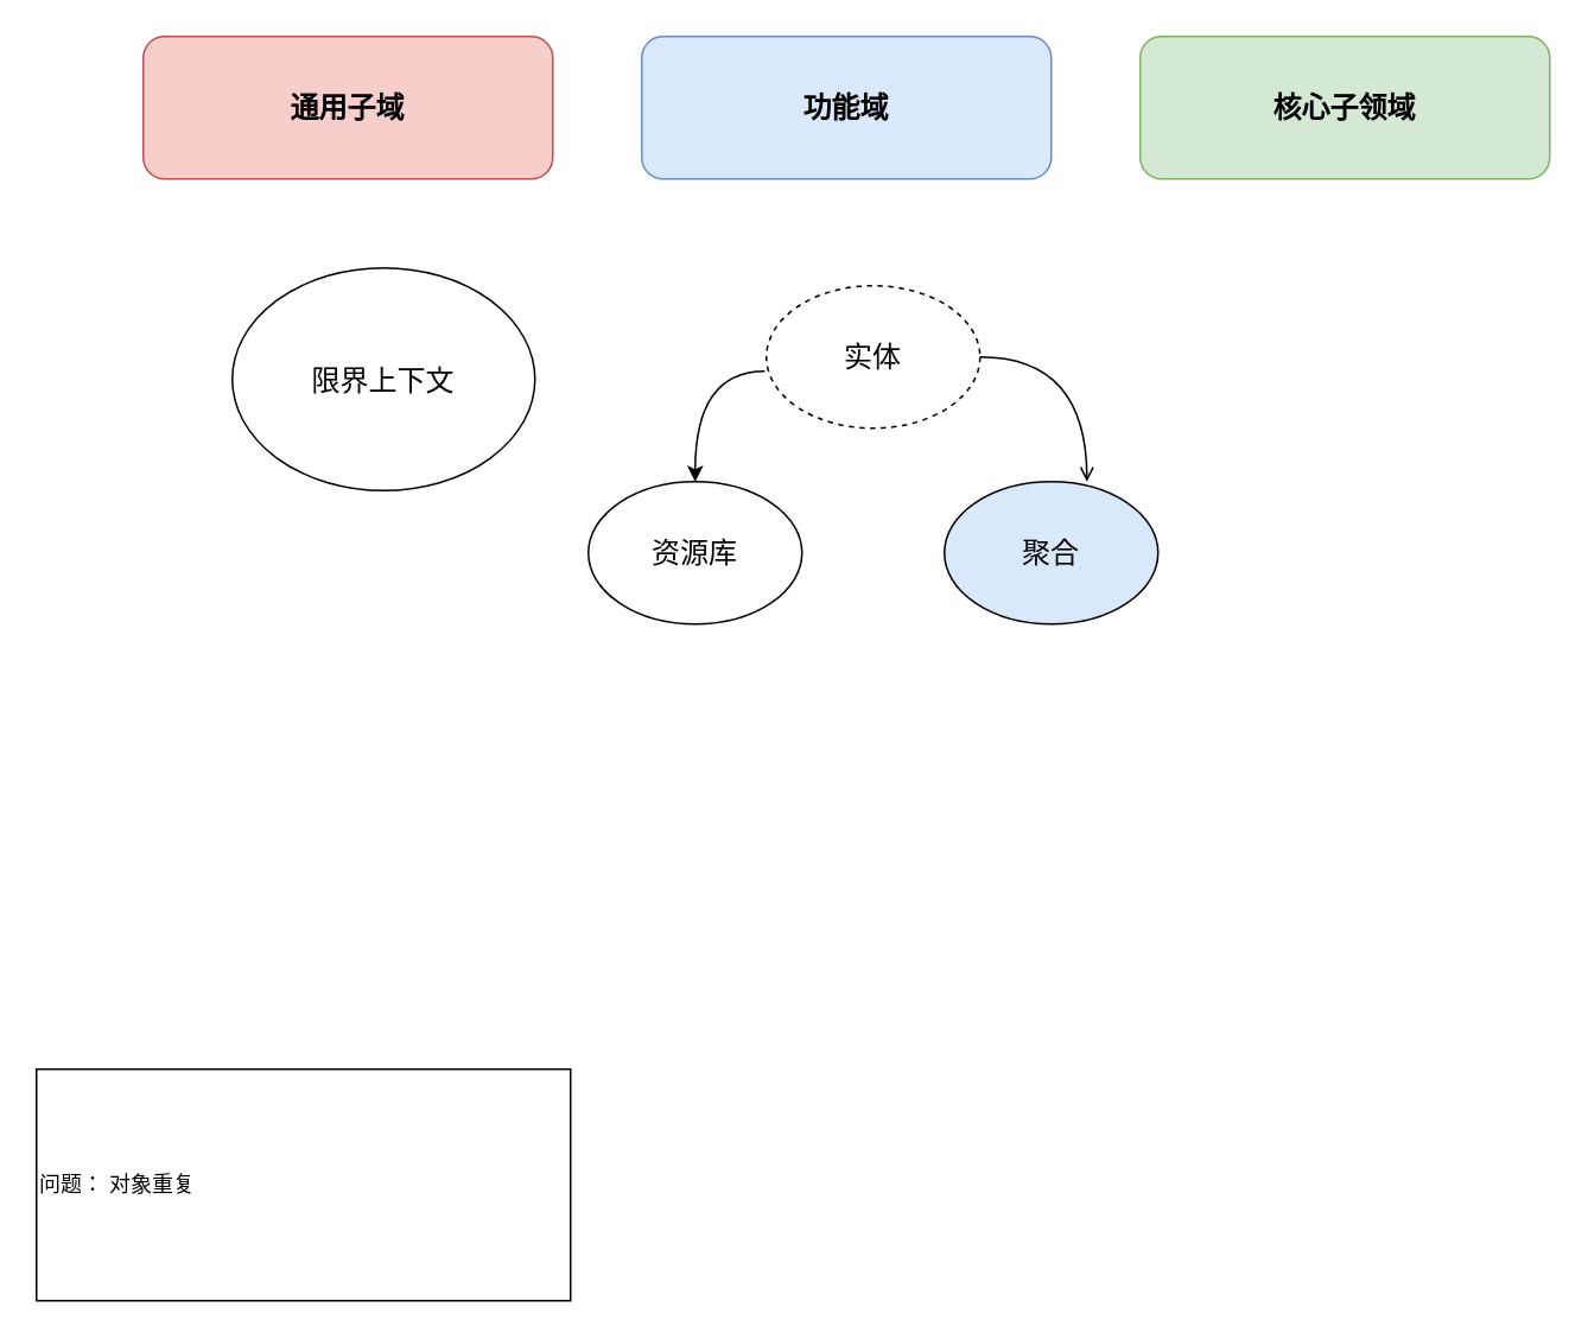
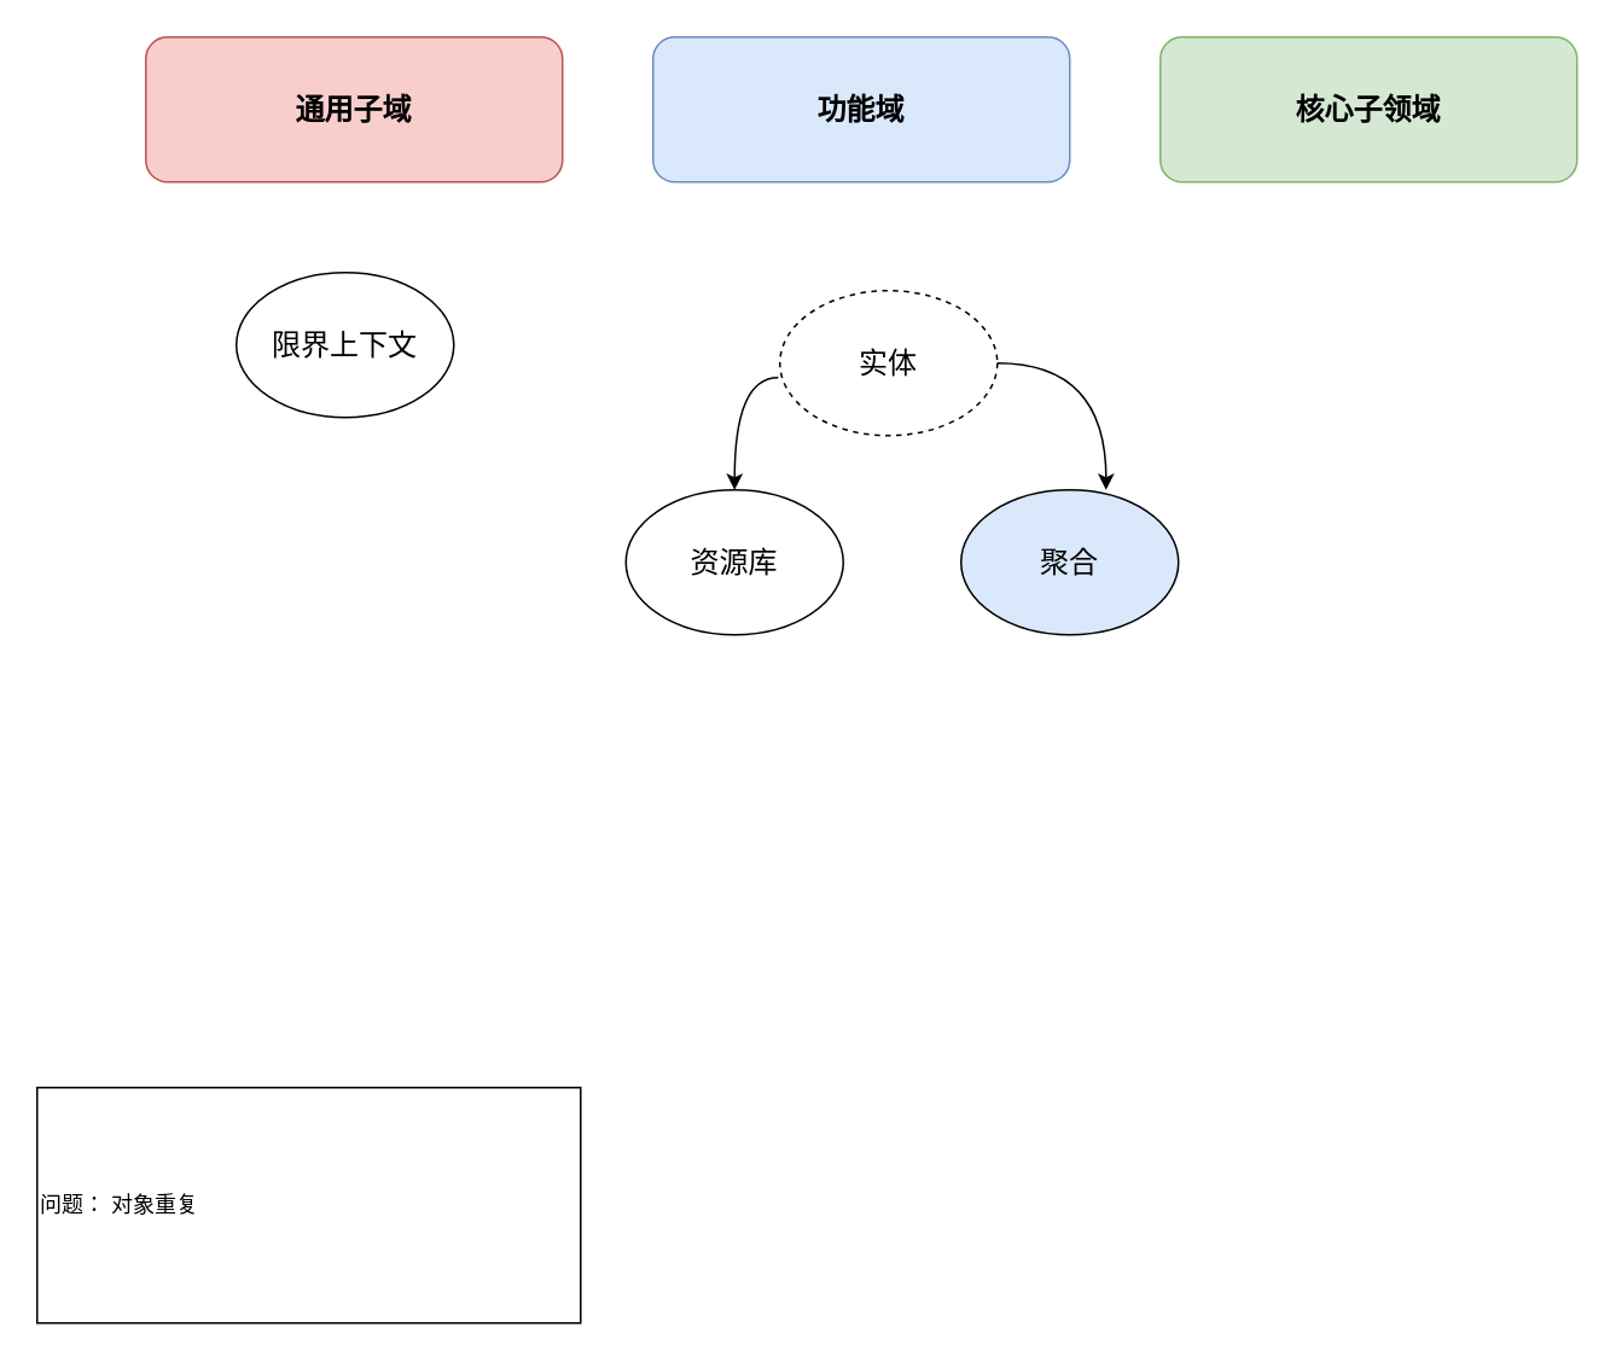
  <mxCell id="0" />
  <mxCell id="1" parent="0" />
  <mxCell id="2" value="&lt;font style=&quot;font-size: 16px;&quot;&gt;&lt;b&gt;通用子域&lt;/b&gt;&lt;/font&gt;" style="rounded=1;whiteSpace=wrap;html=1;fillColor=#f8cecc;strokeColor=#b85450;" parent="1" vertex="1"><mxGeometry x="80" y="20" width="230" height="80" as="geometry" /></mxCell>
  <mxCell id="3" value="&lt;font style=&quot;font-size: 16px;&quot;&gt;&lt;b&gt;功能域&lt;/b&gt;&lt;/font&gt;" style="rounded=1;whiteSpace=wrap;html=1;fillColor=#dae8fc;strokeColor=#6c8ebf;" parent="1" vertex="1"><mxGeometry x="360" y="20" width="230" height="80" as="geometry" /></mxCell>
  <mxCell id="4" value="&lt;font style=&quot;font-size: 16px;&quot;&gt;&lt;b&gt;核心子领域&lt;/b&gt;&lt;/font&gt;" style="rounded=1;whiteSpace=wrap;html=1;fillColor=#d5e8d4;strokeColor=#82b366;" parent="1" vertex="1"><mxGeometry x="640" y="20" width="230" height="80" as="geometry" /></mxCell>
- <mxCell id="5" value="&lt;font style=&quot;font-size: 16px;&quot;&gt;限界上下文&lt;/font&gt;" style="ellipse;whiteSpace=wrap;html=1;" parent="1" vertex="1"><mxGeometry x="130" y="150" width="170" height="125" as="geometry" /></mxCell>
+ <mxCell id="5" value="&lt;font style=&quot;font-size: 16px;&quot;&gt;限界上下文&lt;/font&gt;" style="ellipse;whiteSpace=wrap;html=1;" parent="1" vertex="1"><mxGeometry x="130" y="150" width="120" height="80" as="geometry" /></mxCell>
  <mxCell id="6" style="edgeStyle=orthogonalEdgeStyle;orthogonalLoop=1;jettySize=auto;html=1;curved=1;exitX=-0.008;exitY=0.6;exitDx=0;exitDy=0;exitPerimeter=0;" parent="1" source="8" target="9" edge="1"><mxGeometry relative="1" as="geometry" /></mxCell>
- <mxCell id="7" style="edgeStyle=orthogonalEdgeStyle;orthogonalLoop=1;jettySize=auto;html=1;entryX=0.667;entryY=0;entryDx=0;entryDy=0;entryPerimeter=0;curved=1;exitX=1;exitY=0.5;exitDx=0;exitDy=0;endArrow=open;" parent="1" source="8" target="10" edge="1"><mxGeometry relative="1" as="geometry" /></mxCell>
+ <mxCell id="7" style="edgeStyle=orthogonalEdgeStyle;orthogonalLoop=1;jettySize=auto;html=1;entryX=0.667;entryY=0;entryDx=0;entryDy=0;entryPerimeter=0;curved=1;exitX=1;exitY=0.5;exitDx=0;exitDy=0;" parent="1" source="8" target="10" edge="1"><mxGeometry relative="1" as="geometry" /></mxCell>
  <mxCell id="8" value="&lt;font style=&quot;font-size: 16px;&quot;&gt;实体&lt;/font&gt;" style="ellipse;whiteSpace=wrap;html=1;dashed=1;" parent="1" vertex="1"><mxGeometry x="430" y="160" width="120" height="80" as="geometry" /></mxCell>
- <mxCell id="9" value="&lt;span style=&quot;font-size: 16px;&quot;&gt;资源库&lt;/span&gt;" style="ellipse;whiteSpace=wrap;html=1;" parent="1" vertex="1"><mxGeometry x="330" y="270" width="120" height="80" as="geometry" /></mxCell>
+ <mxCell id="9" value="&lt;span style=&quot;font-size: 16px;&quot;&gt;资源库&lt;/span&gt;" style="ellipse;whiteSpace=wrap;html=1;" parent="1" vertex="1"><mxGeometry x="345" y="270" width="120" height="80" as="geometry" /></mxCell>
  <mxCell id="10" value="&lt;span style=&quot;font-size: 16px;&quot;&gt;聚合&lt;/span&gt;" style="ellipse;whiteSpace=wrap;html=1;fillColor=#dae8fc;" parent="1" vertex="1"><mxGeometry x="530" y="270" width="120" height="80" as="geometry" /></mxCell>
  <mxCell id="11" value="&lt;div style=&quot;&quot;&gt;&lt;span style=&quot;background-color: initial;&quot;&gt;问题： 对象重复&lt;/span&gt;&lt;/div&gt;" style="whiteSpace=wrap;html=1;align=left;" vertex="1" parent="1"><mxGeometry x="20" y="600" width="300" height="130" as="geometry" /></mxCell>
